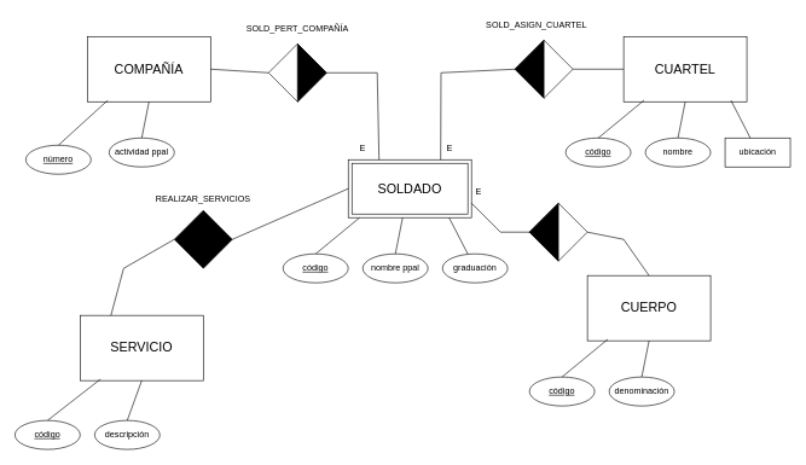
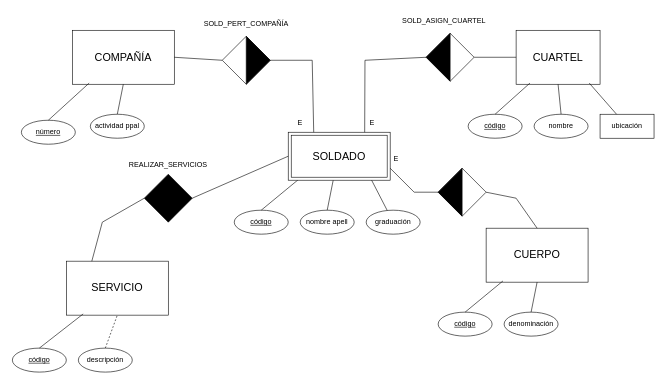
  <mxCell id="0" />
  <mxCell id="1" parent="0" />
  <mxCell id="2" value="&lt;u&gt;código&lt;/u&gt;" style="ellipse;whiteSpace=wrap;html=1;" vertex="1" parent="1"><mxGeometry x="390" y="350" width="90" height="40" as="geometry" /></mxCell>
- <mxCell id="3" value="nombre ppal" style="ellipse;whiteSpace=wrap;html=1;" vertex="1" parent="1"><mxGeometry x="500" y="350" width="90" height="40" as="geometry" /></mxCell>
+ <mxCell id="3" value="nombre apell" style="ellipse;whiteSpace=wrap;html=1;" vertex="1" parent="1"><mxGeometry x="500" y="350" width="90" height="40" as="geometry" /></mxCell>
  <mxCell id="4" value="graduación" style="ellipse;whiteSpace=wrap;html=1;" vertex="1" parent="1"><mxGeometry x="610" y="350" width="90" height="40" as="geometry" /></mxCell>
  <mxCell id="5" value="" style="endArrow=none;html=1;rounded=0;exitX=0.5;exitY=0;exitDx=0;exitDy=0;entryX=0.165;entryY=0.978;entryDx=0;entryDy=0;entryPerimeter=0;" edge="1" parent="1" source="2"><mxGeometry width="50" height="50" relative="1" as="geometry"><mxPoint x="500" y="310" as="sourcePoint" /><mxPoint x="498.05" y="298.02" as="targetPoint" /></mxGeometry></mxCell>
  <mxCell id="6" value="" style="endArrow=none;html=1;rounded=0;exitX=0.5;exitY=0;exitDx=0;exitDy=0;entryX=0.5;entryY=1;entryDx=0;entryDy=0;" edge="1" parent="1" source="3"><mxGeometry width="50" height="50" relative="1" as="geometry"><mxPoint x="500" y="310" as="sourcePoint" /><mxPoint x="555" y="300" as="targetPoint" /></mxGeometry></mxCell>
  <mxCell id="7" value="" style="endArrow=none;html=1;rounded=0;entryX=0.871;entryY=0.978;entryDx=0;entryDy=0;entryPerimeter=0;" edge="1" parent="1" source="4"><mxGeometry width="50" height="50" relative="1" as="geometry"><mxPoint x="500" y="310" as="sourcePoint" /><mxPoint x="618.07" y="298.02" as="targetPoint" /></mxGeometry></mxCell>
  <mxCell id="8" value="&lt;font style=&quot;font-size: 18px;&quot;&gt;CUERPO&lt;/font&gt;" style="rounded=0;whiteSpace=wrap;html=1;" vertex="1" parent="1"><mxGeometry x="810" y="380" width="170" height="90" as="geometry" /></mxCell>
  <mxCell id="9" value="&lt;u&gt;código&lt;/u&gt;" style="ellipse;whiteSpace=wrap;html=1;" vertex="1" parent="1"><mxGeometry x="730" y="520" width="90" height="40" as="geometry" /></mxCell>
  <mxCell id="10" value="denominación" style="ellipse;whiteSpace=wrap;html=1;" vertex="1" parent="1"><mxGeometry x="840" y="520" width="90" height="40" as="geometry" /></mxCell>
  <mxCell id="11" value="" style="endArrow=none;html=1;rounded=0;exitX=0.5;exitY=0;exitDx=0;exitDy=0;entryX=0.165;entryY=0.978;entryDx=0;entryDy=0;entryPerimeter=0;" edge="1" parent="1" source="9" target="8"><mxGeometry width="50" height="50" relative="1" as="geometry"><mxPoint x="840" y="480" as="sourcePoint" /><mxPoint x="890" y="430" as="targetPoint" /></mxGeometry></mxCell>
  <mxCell id="12" value="" style="endArrow=none;html=1;rounded=0;exitX=0.5;exitY=0;exitDx=0;exitDy=0;entryX=0.5;entryY=1;entryDx=0;entryDy=0;" edge="1" parent="1" source="10" target="8"><mxGeometry width="50" height="50" relative="1" as="geometry"><mxPoint x="840" y="480" as="sourcePoint" /><mxPoint x="890" y="430" as="targetPoint" /></mxGeometry></mxCell>
- <mxCell id="13" value="&lt;font style=&quot;font-size: 18px;&quot;&gt;CUARTEL&lt;/font&gt;" style="rounded=0;whiteSpace=wrap;html=1;" vertex="1" parent="1"><mxGeometry x="860" y="50" width="170" height="90" as="geometry" /></mxCell>
+ <mxCell id="13" value="&lt;font style=&quot;font-size: 18px;&quot;&gt;CUARTEL&lt;/font&gt;" style="rounded=0;whiteSpace=wrap;html=1;" vertex="1" parent="1"><mxGeometry x="860" y="50" width="140" height="90" as="geometry" /></mxCell>
  <mxCell id="14" value="&lt;u&gt;código&lt;/u&gt;" style="ellipse;whiteSpace=wrap;html=1;" vertex="1" parent="1"><mxGeometry x="780" y="190" width="90" height="40" as="geometry" /></mxCell>
  <mxCell id="15" value="nombre" style="ellipse;whiteSpace=wrap;html=1;" vertex="1" parent="1"><mxGeometry x="890" y="190" width="90" height="40" as="geometry" /></mxCell>
  <mxCell id="16" value="ubicación" style="whiteSpace=wrap;html=1;rounded=0;" vertex="1" parent="1"><mxGeometry x="1000" y="190" width="90" height="40" as="geometry" /></mxCell>
  <mxCell id="17" value="" style="endArrow=none;html=1;rounded=0;exitX=0.5;exitY=0;exitDx=0;exitDy=0;entryX=0.165;entryY=0.978;entryDx=0;entryDy=0;entryPerimeter=0;" edge="1" parent="1" source="14" target="13"><mxGeometry width="50" height="50" relative="1" as="geometry"><mxPoint x="890" y="150" as="sourcePoint" /><mxPoint x="940" y="100" as="targetPoint" /></mxGeometry></mxCell>
  <mxCell id="18" value="" style="endArrow=none;html=1;rounded=0;exitX=0.5;exitY=0;exitDx=0;exitDy=0;entryX=0.5;entryY=1;entryDx=0;entryDy=0;" edge="1" parent="1" source="15" target="13"><mxGeometry width="50" height="50" relative="1" as="geometry"><mxPoint x="890" y="150" as="sourcePoint" /><mxPoint x="940" y="100" as="targetPoint" /></mxGeometry></mxCell>
  <mxCell id="19" value="" style="endArrow=none;html=1;rounded=0;entryX=0.871;entryY=0.978;entryDx=0;entryDy=0;entryPerimeter=0;" edge="1" parent="1" source="16" target="13"><mxGeometry width="50" height="50" relative="1" as="geometry"><mxPoint x="890" y="150" as="sourcePoint" /><mxPoint x="940" y="100" as="targetPoint" /></mxGeometry></mxCell>
  <mxCell id="20" value="&lt;font style=&quot;font-size: 18px;&quot;&gt;COMPAÑÍA&lt;/font&gt;" style="rounded=0;whiteSpace=wrap;html=1;" vertex="1" parent="1"><mxGeometry x="120" y="50" width="170" height="90" as="geometry" /></mxCell>
  <mxCell id="21" value="&lt;u&gt;número&lt;/u&gt;" style="ellipse;whiteSpace=wrap;html=1;" vertex="1" parent="1"><mxGeometry x="35" y="200" width="90" height="40" as="geometry" /></mxCell>
  <mxCell id="22" value="actividad ppal" style="ellipse;whiteSpace=wrap;html=1;" vertex="1" parent="1"><mxGeometry x="150" y="190" width="90" height="40" as="geometry" /></mxCell>
  <mxCell id="23" value="" style="endArrow=none;html=1;rounded=0;exitX=0.5;exitY=0;exitDx=0;exitDy=0;entryX=0.165;entryY=0.978;entryDx=0;entryDy=0;entryPerimeter=0;" edge="1" parent="1" source="21" target="20"><mxGeometry width="50" height="50" relative="1" as="geometry"><mxPoint x="150" y="150" as="sourcePoint" /><mxPoint x="200" y="100" as="targetPoint" /></mxGeometry></mxCell>
  <mxCell id="24" value="" style="endArrow=none;html=1;rounded=0;exitX=0.5;exitY=0;exitDx=0;exitDy=0;entryX=0.5;entryY=1;entryDx=0;entryDy=0;" edge="1" parent="1" source="22" target="20"><mxGeometry width="50" height="50" relative="1" as="geometry"><mxPoint x="150" y="150" as="sourcePoint" /><mxPoint x="200" y="100" as="targetPoint" /></mxGeometry></mxCell>
  <mxCell id="25" value="&lt;font style=&quot;font-size: 18px;&quot;&gt;SERVICIO&lt;/font&gt;" style="rounded=0;whiteSpace=wrap;html=1;" vertex="1" parent="1"><mxGeometry x="110" y="435" width="170" height="90" as="geometry" /></mxCell>
  <mxCell id="26" value="&lt;u&gt;código&lt;/u&gt;" style="ellipse;whiteSpace=wrap;html=1;" vertex="1" parent="1"><mxGeometry x="20" y="580" width="90" height="40" as="geometry" /></mxCell>
  <mxCell id="27" value="descripción" style="ellipse;whiteSpace=wrap;html=1;" vertex="1" parent="1"><mxGeometry x="130" y="580" width="90" height="40" as="geometry" /></mxCell>
  <mxCell id="28" value="" style="endArrow=none;html=1;rounded=0;exitX=0.5;exitY=0;exitDx=0;exitDy=0;entryX=0.165;entryY=0.978;entryDx=0;entryDy=0;entryPerimeter=0;" edge="1" parent="1" source="26" target="25"><mxGeometry width="50" height="50" relative="1" as="geometry"><mxPoint x="130" y="540" as="sourcePoint" /><mxPoint x="180" y="490" as="targetPoint" /></mxGeometry></mxCell>
- <mxCell id="29" value="" style="endArrow=none;html=1;rounded=0;exitX=0.5;exitY=0;exitDx=0;exitDy=0;entryX=0.5;entryY=1;entryDx=0;entryDy=0;" edge="1" parent="1" source="27" target="25"><mxGeometry width="50" height="50" relative="1" as="geometry"><mxPoint x="130" y="540" as="sourcePoint" /><mxPoint x="180" y="490" as="targetPoint" /></mxGeometry></mxCell>
+ <mxCell id="29" value="" style="endArrow=none;html=1;rounded=0;exitX=0.5;exitY=0;exitDx=0;exitDy=0;entryX=0.5;entryY=1;entryDx=0;entryDy=0;dashed=1;" edge="1" parent="1" source="27" target="25"><mxGeometry width="50" height="50" relative="1" as="geometry"><mxPoint x="130" y="540" as="sourcePoint" /><mxPoint x="180" y="490" as="targetPoint" /></mxGeometry></mxCell>
  <mxCell id="30" value="&lt;font style=&quot;font-size: 18px;&quot;&gt;SOLDADO&lt;/font&gt;" style="shape=ext;margin=3;double=1;whiteSpace=wrap;html=1;align=center;" vertex="1" parent="1"><mxGeometry x="480" y="220" width="170" height="80" as="geometry" /></mxCell>
  <mxCell id="31" value="" style="rhombus;whiteSpace=wrap;html=1;" vertex="1" parent="1"><mxGeometry x="370" y="60" width="80" height="80" as="geometry" /></mxCell>
  <mxCell id="32" value="" style="rhombus;whiteSpace=wrap;html=1;" vertex="1" parent="1"><mxGeometry x="710" y="55" width="80" height="80" as="geometry" /></mxCell>
  <mxCell id="33" value="" style="rhombus;whiteSpace=wrap;html=1;fillColor=#000000;" vertex="1" parent="1"><mxGeometry x="240" y="290" width="80" height="80" as="geometry" /></mxCell>
  <mxCell id="34" value="" style="rhombus;whiteSpace=wrap;html=1;" vertex="1" parent="1"><mxGeometry x="730" y="280" width="80" height="80" as="geometry" /></mxCell>
  <mxCell id="35" value="" style="endArrow=none;html=1;rounded=0;entryX=0;entryY=0.5;entryDx=0;entryDy=0;exitX=1;exitY=0.75;exitDx=0;exitDy=0;" edge="1" parent="1" source="30" target="34"><mxGeometry width="50" height="50" relative="1" as="geometry"><mxPoint x="500" y="360" as="sourcePoint" /><mxPoint x="550" y="310" as="targetPoint" /><Array as="points"><mxPoint x="690" y="320" /></Array></mxGeometry></mxCell>
  <mxCell id="36" value="" style="endArrow=none;html=1;rounded=0;entryX=0.5;entryY=0;entryDx=0;entryDy=0;exitX=1;exitY=0.5;exitDx=0;exitDy=0;" edge="1" parent="1" source="34" target="8"><mxGeometry width="50" height="50" relative="1" as="geometry"><mxPoint x="500" y="360" as="sourcePoint" /><mxPoint x="550" y="310" as="targetPoint" /><Array as="points"><mxPoint x="860" y="330" /></Array></mxGeometry></mxCell>
  <mxCell id="37" value="" style="triangle;whiteSpace=wrap;html=1;rotation=-180;fillColor=#000000;" vertex="1" parent="1"><mxGeometry x="730" y="280" width="40" height="80" as="geometry" /></mxCell>
  <mxCell id="38" value="" style="triangle;whiteSpace=wrap;html=1;rotation=-180;fillColor=#000000;direction=west;" vertex="1" parent="1"><mxGeometry x="410" y="60" width="40" height="80" as="geometry" /></mxCell>
  <mxCell id="39" value="" style="triangle;whiteSpace=wrap;html=1;rotation=-180;fillColor=#000000;" vertex="1" parent="1"><mxGeometry x="710" y="55" width="40" height="80" as="geometry" /></mxCell>
  <mxCell id="40" value="" style="endArrow=none;html=1;rounded=0;entryX=1;entryY=0.5;entryDx=0;entryDy=0;exitX=0.75;exitY=0;exitDx=0;exitDy=0;" edge="1" parent="1" source="30" target="39"><mxGeometry width="50" height="50" relative="1" as="geometry"><mxPoint x="500" y="220" as="sourcePoint" /><mxPoint x="550" y="170" as="targetPoint" /><Array as="points"><mxPoint x="608" y="100" /></Array></mxGeometry></mxCell>
  <mxCell id="41" value="" style="endArrow=none;html=1;rounded=0;entryX=0;entryY=0.5;entryDx=0;entryDy=0;exitX=1;exitY=0.5;exitDx=0;exitDy=0;" edge="1" parent="1" source="32" target="13"><mxGeometry width="50" height="50" relative="1" as="geometry"><mxPoint x="500" y="220" as="sourcePoint" /><mxPoint x="550" y="170" as="targetPoint" /></mxGeometry></mxCell>
  <mxCell id="42" value="" style="endArrow=none;html=1;rounded=0;entryX=1;entryY=0.5;entryDx=0;entryDy=0;exitX=0.25;exitY=0;exitDx=0;exitDy=0;" edge="1" parent="1" source="30" target="31"><mxGeometry width="50" height="50" relative="1" as="geometry"><mxPoint x="500" y="220" as="sourcePoint" /><mxPoint x="550" y="170" as="targetPoint" /><Array as="points"><mxPoint x="520" y="100" /></Array></mxGeometry></mxCell>
  <mxCell id="43" value="" style="endArrow=none;html=1;rounded=0;entryX=1;entryY=0.5;entryDx=0;entryDy=0;exitX=0;exitY=0.5;exitDx=0;exitDy=0;" edge="1" parent="1" source="31" target="20"><mxGeometry width="50" height="50" relative="1" as="geometry"><mxPoint x="500" y="220" as="sourcePoint" /><mxPoint x="550" y="170" as="targetPoint" /></mxGeometry></mxCell>
  <mxCell id="44" value="" style="endArrow=none;html=1;rounded=0;entryX=0;entryY=0.5;entryDx=0;entryDy=0;exitX=1;exitY=0.5;exitDx=0;exitDy=0;" edge="1" parent="1" source="33" target="30"><mxGeometry width="50" height="50" relative="1" as="geometry"><mxPoint x="500" y="360" as="sourcePoint" /><mxPoint x="550" y="310" as="targetPoint" /></mxGeometry></mxCell>
  <mxCell id="45" value="" style="endArrow=none;html=1;rounded=0;entryX=0;entryY=0.5;entryDx=0;entryDy=0;exitX=0.25;exitY=0;exitDx=0;exitDy=0;" edge="1" parent="1" source="25" target="33"><mxGeometry width="50" height="50" relative="1" as="geometry"><mxPoint x="500" y="360" as="sourcePoint" /><mxPoint x="550" y="310" as="targetPoint" /><Array as="points"><mxPoint x="170" y="370" /></Array></mxGeometry></mxCell>
  <mxCell id="46" value="SOLD_PERT_COMPAÑÍA" style="text;html=1;strokeColor=none;fillColor=none;align=center;verticalAlign=middle;whiteSpace=wrap;rounded=0;" vertex="1" parent="1"><mxGeometry x="380" y="25" width="60" height="30" as="geometry" /></mxCell>
  <mxCell id="47" value="SOLD_ASIGN_CUARTEL" style="text;html=1;strokeColor=none;fillColor=none;align=center;verticalAlign=middle;whiteSpace=wrap;rounded=0;" vertex="1" parent="1"><mxGeometry x="710" y="20" width="60" height="30" as="geometry" /></mxCell>
  <mxCell id="48" value="REALIZAR_SERVICIOS" style="text;html=1;strokeColor=none;fillColor=none;align=center;verticalAlign=middle;whiteSpace=wrap;rounded=0;" vertex="1" parent="1"><mxGeometry x="250" y="260" width="60" height="30" as="geometry" /></mxCell>
  <mxCell id="49" value="E&lt;br&gt;" style="text;html=1;strokeColor=none;fillColor=none;align=center;verticalAlign=middle;whiteSpace=wrap;rounded=0;" vertex="1" parent="1"><mxGeometry x="470" y="190" width="60" height="30" as="geometry" /></mxCell>
  <mxCell id="50" value="E&lt;br&gt;" style="text;html=1;strokeColor=none;fillColor=none;align=center;verticalAlign=middle;whiteSpace=wrap;rounded=0;" vertex="1" parent="1"><mxGeometry x="590" y="190" width="60" height="30" as="geometry" /></mxCell>
  <mxCell id="51" value="E&lt;br&gt;" style="text;html=1;strokeColor=none;fillColor=none;align=center;verticalAlign=middle;whiteSpace=wrap;rounded=0;" vertex="1" parent="1"><mxGeometry x="630" y="250" width="60" height="30" as="geometry" /></mxCell>
